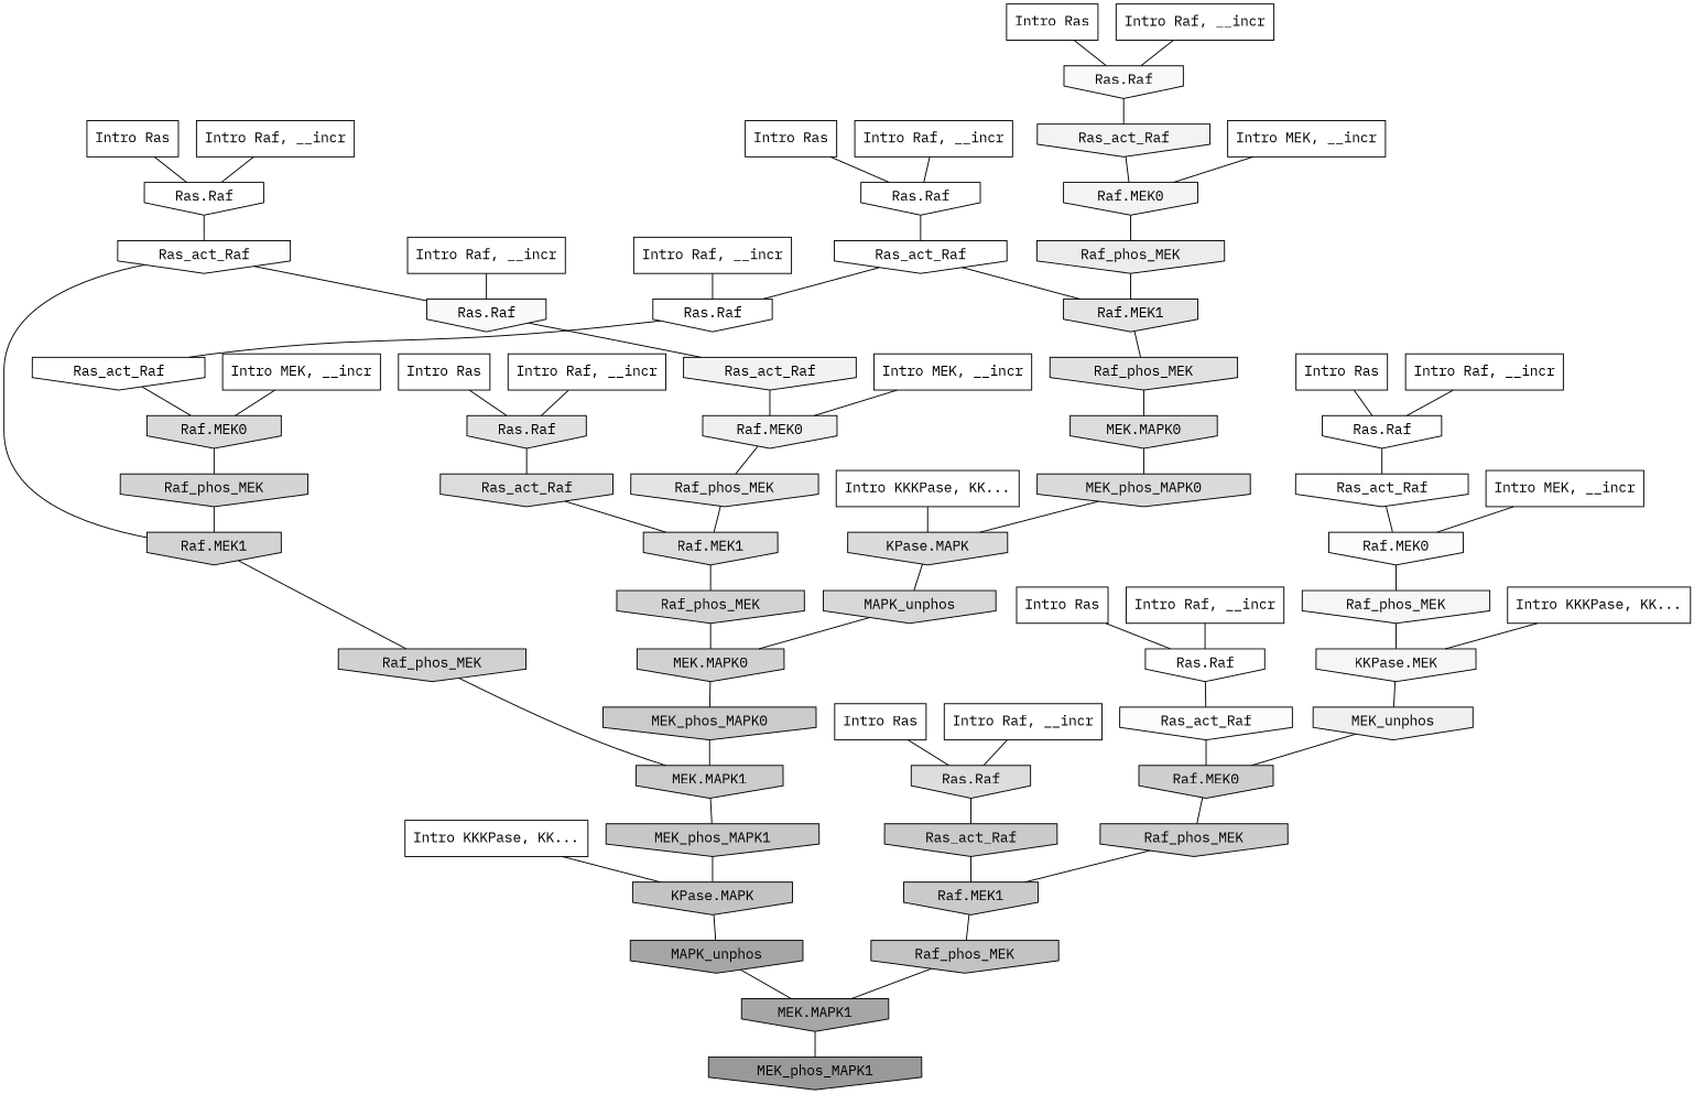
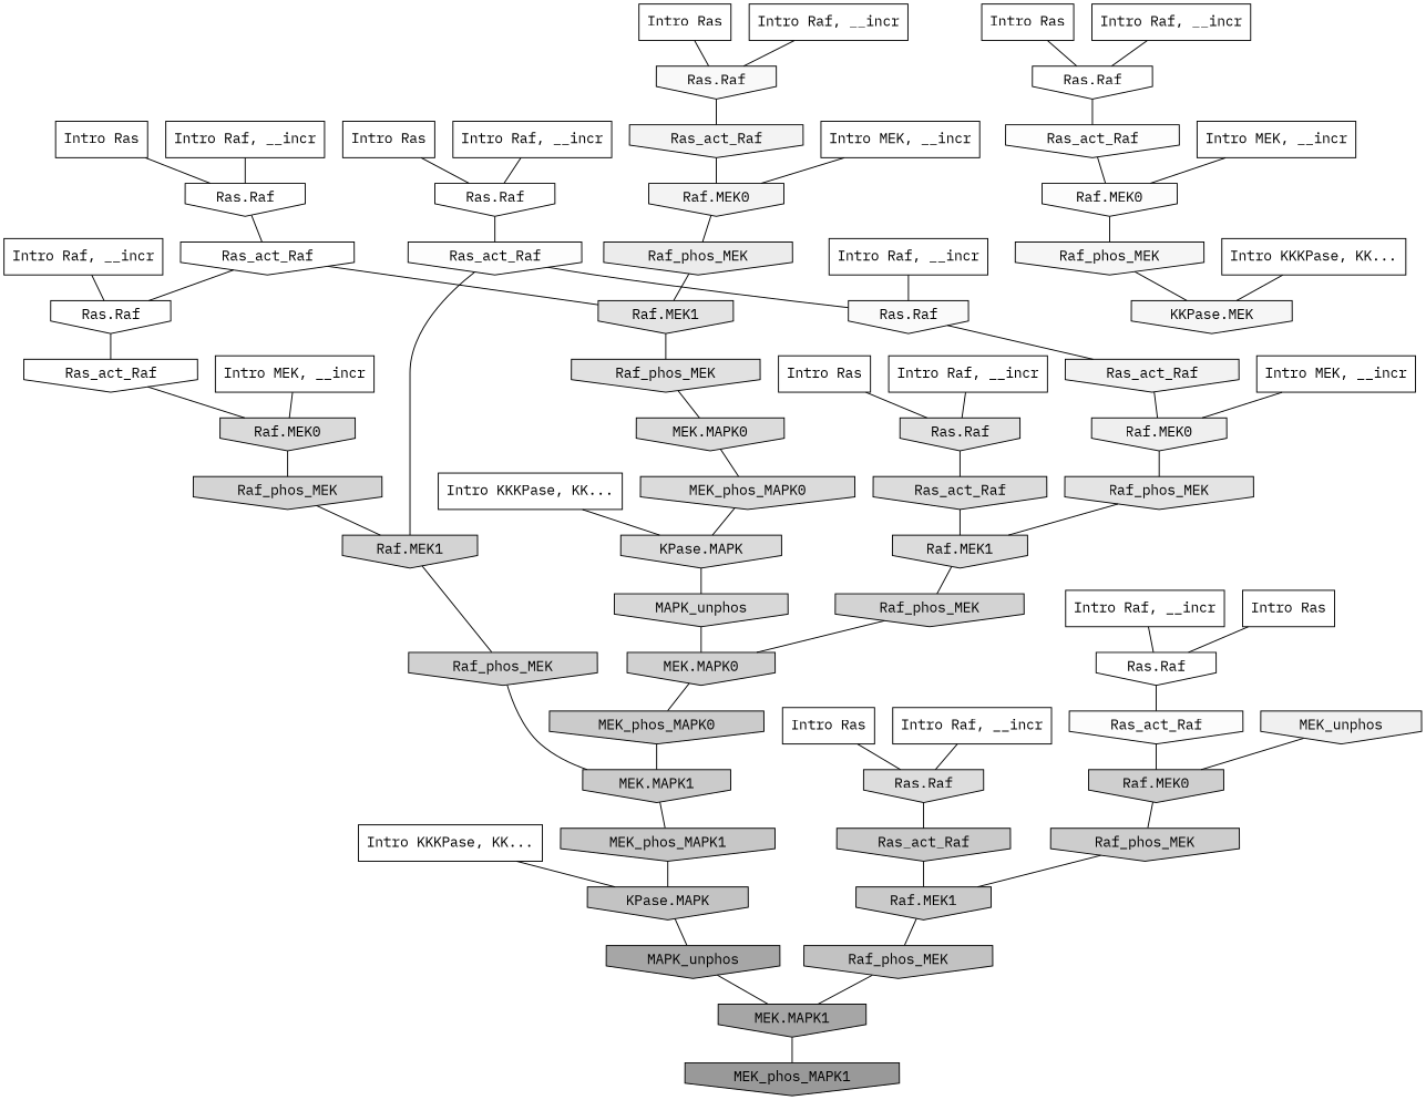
  digraph {
    fontname="IBM Plex Mono"
    rankdir=TB
    ranksep=0.30
    node [fillcolor="0.000 0.000 1.000" fontname="IBM Plex Mono" shape=invhouse style=filled]
    edge [color="0.000 0.000 0.000" dir=none fontname="IBM Plex Mono"]
    n1 [label="Intro Ras" shape=rectangle]
    n2 [fillcolor="0.000 0.000 0.998" label="Ras.Raf"]
    n3 [fillcolor="0.000 0.000 0.985" label=Ras_act_Raf]
    n4 [label="Intro Ras" shape=rectangle]
    n5 [label="Ras.Raf"]
    n6 [fillcolor="0.000 0.000 0.992" label=Ras_act_Raf]
    n7 [label="Intro Ras" shape=rectangle]
    n8 [label="Ras.Raf"]
    n9 [fillcolor="0.000 0.000 0.992" label=Ras_act_Raf]
    n10 [label="Intro Ras" shape=rectangle]
    n11 [label="Ras.Raf"]
    n12 [label=Ras_act_Raf]
    n13 [label="Intro Ras" shape=rectangle]
    n14 [fillcolor="0.000 0.000 0.883" label="Ras.Raf"]
    n15 [fillcolor="0.000 0.000 0.860" label=Ras_act_Raf]
    n16 [label="Intro Ras" shape=rectangle]
    n17 [fillcolor="0.000 0.000 0.976" label="Ras.Raf"]
    n18 [fillcolor="0.000 0.000 0.953" label=Ras_act_Raf]
    n19 [label="Intro Ras" shape=rectangle]
    n20 [fillcolor="0.000 0.000 0.866" label="Ras.Raf"]
    n21 [fillcolor="0.000 0.000 0.790" label=Ras_act_Raf]
    n22 [label="Intro Raf, __incr" shape=rectangle]
    n23 [label="Intro Raf, __incr" shape=rectangle]
    n24 [label="Intro Raf, __incr" shape=rectangle]
    n25 [label="Intro Raf, __incr" shape=rectangle]
    n26 [label="Intro Raf, __incr" shape=rectangle]
    n27 [label="Ras.Raf"]
    n28 [fillcolor="0.000 0.000 0.998" label=Ras_act_Raf]
    n29 [label="Intro Raf, __incr" shape=rectangle]
    n30 [label="Intro Raf, __incr" shape=rectangle]
    n31 [fillcolor="0.000 0.000 0.979" label="Ras.Raf"]
    n32 [fillcolor="0.000 0.000 0.949" label=Ras_act_Raf]
    n33 [label="Intro Raf, __incr" shape=rectangle]
    n34 [label="Intro Raf, __incr" shape=rectangle]
    n35 [label="Intro MEK, __incr" shape=rectangle]
    n36 [fillcolor="0.000 0.000 0.934" label="Raf.MEK0"]
    n37 [fillcolor="0.000 0.000 0.891" label=Raf_phos_MEK]
    n38 [label="Intro MEK, __incr" shape=rectangle]
    n39 [fillcolor="0.000 0.000 0.953" label="Raf.MEK0"]
    n40 [fillcolor="0.000 0.000 0.922" label=Raf_phos_MEK]
    n41 [label="Intro MEK, __incr" shape=rectangle]
    n42 [fillcolor="0.000 0.000 0.985" label="Raf.MEK0"]
    n43 [fillcolor="0.000 0.000 0.963" label=Raf_phos_MEK]
    n44 [label="Intro MEK, __incr" shape=rectangle]
    n45 [fillcolor="0.000 0.000 0.854" label="Raf.MEK0"]
    n46 [fillcolor="0.000 0.000 0.832" label=Raf_phos_MEK]
    n47 [fillcolor="0.000 0.000 0.860" label="MEK.MAPK0"]
    n48 [fillcolor="0.000 0.000 0.858" label=MEK_phos_MAPK0]
    n49 [label="Intro KKKPase, KK..." shape=rectangle]
    n50 [fillcolor="0.000 0.000 0.963" label="KKPase.MEK"]
    n51 [fillcolor="0.000 0.000 0.941" label=MEK_unphos]
    n52 [label="Intro KKKPase, KK..." shape=rectangle]
    n53 [fillcolor="0.000 0.000 0.763" label="KPase.MAPK"]
    n54 [fillcolor="0.000 0.000 0.650" label=MAPK_unphos]
    n55 [label="Intro KKKPase, KK..." shape=rectangle]
    n56 [fillcolor="0.000 0.000 0.858" label="KPase.MAPK"]
    n57 [fillcolor="0.000 0.000 0.846" label=MAPK_unphos]
    n58 [fillcolor="0.000 0.000 0.891" label="Raf.MEK1"]
    n59 [fillcolor="0.000 0.000 0.828" label="Raf.MEK1"]
    n60 [fillcolor="0.000 0.000 0.881" label=Raf_phos_MEK]
    n61 [fillcolor="0.000 0.000 0.811" label="Raf.MEK0"]
    n62 [fillcolor="0.000 0.000 0.818" label=Raf_phos_MEK]
    n63 [fillcolor="0.000 0.000 0.804" label=Raf_phos_MEK]
    n64 [fillcolor="0.000 0.000 0.860" label="Raf.MEK1"]
    n65 [fillcolor="0.000 0.000 0.827" label=Raf_phos_MEK]
    n66 [fillcolor="0.000 0.000 0.790" label="Raf.MEK1"]
    n67 [fillcolor="0.000 0.000 0.817" label="MEK.MAPK0"]
    n68 [fillcolor="0.000 0.000 0.796" label=MEK_phos_MAPK0]
    n69 [fillcolor="0.000 0.000 0.794" label="MEK.MAPK1"]
    n70 [fillcolor="0.000 0.000 0.780" label=MEK_phos_MAPK1]
    n71 [fillcolor="0.000 0.000 0.761" label=Raf_phos_MEK]
    n72 [fillcolor="0.000 0.000 0.650" label="MEK.MAPK1"]
    n73 [fillcolor="0.000 0.000 0.600" label=MEK_phos_MAPK1]
    n1 -> n2
    n2 -> n3
    n3 -> n61
    n4 -> n5
    n5 -> n6
    n6 -> n42
    n7 -> n8
    n8 -> n9
    n9 -> n31
    n9 -> n59
    n10 -> n11
    n11 -> n12
    n12 -> n27
    n12 -> n58
    n13 -> n14
    n14 -> n15
    n15 -> n64
    n16 -> n17
    n17 -> n18
    n18 -> n39
    n19 -> n20
    n20 -> n21
    n21 -> n66
    n22 -> n2
    n23 -> n8
    n24 -> n14
    n25 -> n20
    n26 -> n27
    n27 -> n28
    n28 -> n45
    n29 -> n17
    n30 -> n31
    n31 -> n32
    n32 -> n36
    n33 -> n11
    n34 -> n5
    n35 -> n36
    n36 -> n37
    n37 -> n64
    n38 -> n39
    n39 -> n40
    n40 -> n58
    n41 -> n42
    n42 -> n43
    n43 -> n50
    n44 -> n45
    n45 -> n46
    n46 -> n59
    n47 -> n48
    n48 -> n56
    n49 -> n50
-   n50 -> n51
    n51 -> n61
    n52 -> n53
    n53 -> n54
    n54 -> n72
    n55 -> n56
    n56 -> n57
    n57 -> n67
    n58 -> n60
    n59 -> n62
    n60 -> n47
    n61 -> n63
    n62 -> n69
    n63 -> n66
    n64 -> n65
    n65 -> n67
    n66 -> n71
    n67 -> n68
    n68 -> n69
    n69 -> n70
    n70 -> n53
    n71 -> n72
    n72 -> n73
  }
